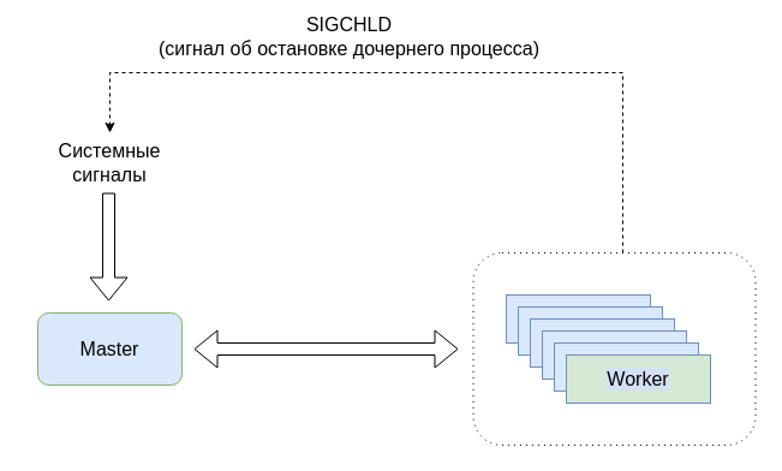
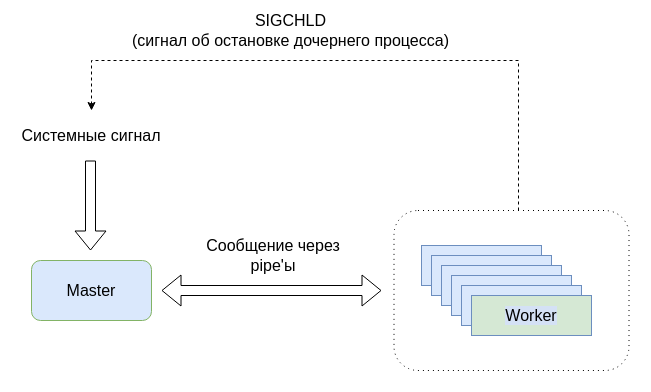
  <mxCell id="0" />
  <mxCell id="1" parent="0" />
  <mxCell id="2" value="" style="rounded=1;whiteSpace=wrap;html=1;glass=0;shadow=0;comic=0;dashed=1;dashPattern=1 4;fontSize=16;" parent="1" vertex="1"><mxGeometry x="393.5" y="210" width="235" height="160" as="geometry" /></mxCell>
  <mxCell id="3" value="Master" style="rounded=1;whiteSpace=wrap;html=1;fillColor=#dae8fc;strokeColor=#82b366;fontSize=16;" parent="1" vertex="1"><mxGeometry x="31" y="260" width="120" height="60" as="geometry" /></mxCell>
  <mxCell id="4" value="" style="rounded=0;whiteSpace=wrap;html=1;labelBackgroundColor=#ffffff;fillColor=#dae8fc;strokeColor=#6c8ebf;fontSize=16;" parent="1" vertex="1"><mxGeometry x="421" y="245" width="120" height="40" as="geometry" /></mxCell>
  <mxCell id="5" value="" style="rounded=0;whiteSpace=wrap;html=1;labelBackgroundColor=#ffffff;fillColor=#dae8fc;strokeColor=#6c8ebf;fontSize=16;" parent="1" vertex="1"><mxGeometry x="431" y="255" width="120" height="40" as="geometry" /></mxCell>
  <mxCell id="6" value="" style="rounded=0;whiteSpace=wrap;html=1;labelBackgroundColor=#ffffff;fillColor=#dae8fc;strokeColor=#6c8ebf;fontSize=16;" parent="1" vertex="1"><mxGeometry x="441" y="265" width="120" height="40" as="geometry" /></mxCell>
  <mxCell id="7" value="" style="rounded=0;whiteSpace=wrap;html=1;labelBackgroundColor=#ffffff;fillColor=#dae8fc;strokeColor=#6c8ebf;fontSize=16;" parent="1" vertex="1"><mxGeometry x="451" y="275" width="120" height="40" as="geometry" /></mxCell>
  <mxCell id="8" value="" style="rounded=0;whiteSpace=wrap;html=1;labelBackgroundColor=#ffffff;fillColor=#dae8fc;strokeColor=#6c8ebf;fontSize=16;" parent="1" vertex="1"><mxGeometry x="461" y="285" width="120" height="40" as="geometry" /></mxCell>
  <mxCell id="9" value="Worker" style="rounded=0;whiteSpace=wrap;html=1;labelBackgroundColor=#D4E1F5;fillColor=#d5e8d4;strokeColor=#6c8ebf;fontSize=16;" parent="1" vertex="1"><mxGeometry x="471" y="295" width="120" height="40" as="geometry" /></mxCell>
- <mxCell id="10" value="Системные сигналы" style="text;html=1;strokeColor=none;fillColor=none;align=center;verticalAlign=middle;whiteSpace=wrap;rounded=0;shadow=0;glass=0;dashed=1;dashPattern=1 4;comic=0;labelBackgroundColor=#FFFFFF;opacity=0;fontSize=16;" parent="1" vertex="1"><mxGeometry x="20" y="120" width="142" height="30" as="geometry" /></mxCell>
+ <mxCell id="10" value="Системные сигнал" style="text;html=1;strokeColor=none;fillColor=none;align=center;verticalAlign=middle;whiteSpace=wrap;rounded=0;shadow=0;glass=0;dashed=1;dashPattern=1 4;comic=0;labelBackgroundColor=#FFFFFF;opacity=0;fontSize=16;" parent="1" vertex="1"><mxGeometry x="20" y="120" width="142" height="30" as="geometry" /></mxCell>
+ <mxCell id="11" value="Сообщение через pipe'ы" style="text;html=1;strokeColor=none;fillColor=none;align=center;verticalAlign=middle;whiteSpace=wrap;rounded=0;shadow=0;glass=0;dashed=1;dashPattern=1 4;comic=0;labelBackgroundColor=#FFFFFF;opacity=0;fontSize=16;" parent="1" vertex="1"><mxGeometry x="187.5" y="235" width="170" height="40" as="geometry" /></mxCell>
  <mxCell id="12" value="" style="shape=flexArrow;endArrow=classic;html=1;fontSize=16;" parent="1" edge="1"><mxGeometry width="50" height="50" relative="1" as="geometry"><mxPoint x="90" y="160" as="sourcePoint" /><mxPoint x="90" y="250" as="targetPoint" /></mxGeometry></mxCell>
  <mxCell id="13" value="" style="shape=flexArrow;endArrow=classic;startArrow=classic;html=1;fontSize=16;" parent="1" edge="1"><mxGeometry width="50" height="50" relative="1" as="geometry"><mxPoint x="161" y="290" as="sourcePoint" /><mxPoint x="381" y="290" as="targetPoint" /></mxGeometry></mxCell>
  <mxCell id="14" value="" style="endArrow=classic;html=1;rounded=0;edgeStyle=orthogonalEdgeStyle;dashed=1;fontSize=16;" parent="1" edge="1"><mxGeometry width="50" height="50" relative="1" as="geometry"><mxPoint x="518" y="210" as="sourcePoint" /><mxPoint x="91" y="110" as="targetPoint" /><Array as="points"><mxPoint x="518" y="60" /><mxPoint x="91" y="60" /></Array></mxGeometry></mxCell>
  <mxCell id="15" value="SIGCHLD&lt;br style=&quot;font-size: 16px;&quot;&gt;(сигнал об остановке дочернего процесса)&lt;br style=&quot;font-size: 16px;&quot;&gt;" style="text;html=1;strokeColor=none;fillColor=none;align=center;verticalAlign=middle;whiteSpace=wrap;rounded=0;fontSize=16;" parent="1" vertex="1"><mxGeometry x="126" y="20" width="329" height="20" as="geometry" /></mxCell>
